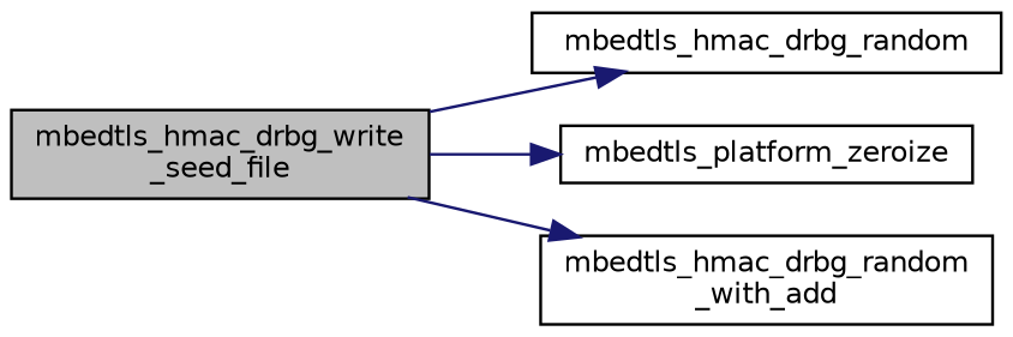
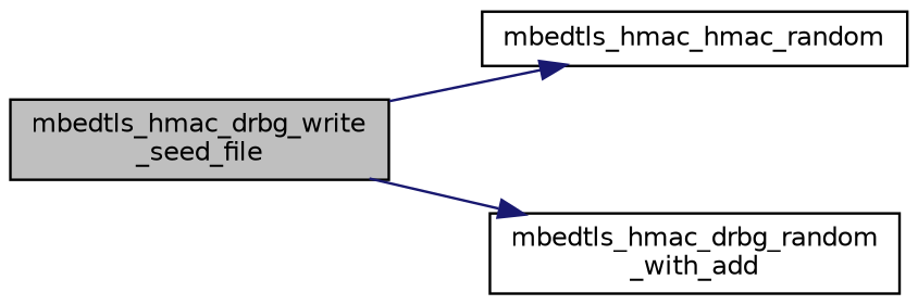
  digraph {
    rankdir=LR
    node [color=black fillcolor=white fontname=Helvetica fontsize=10 shape=record style=filled]
    edge [color=midnightblue fontname=Helvetica fontsize=10 labelfontname=Helvetica labelfontsize=10 style=solid]
    n1 [fillcolor=grey75 fontcolor=black height=0.2 label="mbedtls_hmac_drbg_write\l_seed_file" width=0.4]
-   n2 [height=0.2 label=mbedtls_hmac_drbg_random width=0.4]
-   n3 [height=0.2 label=mbedtls_platform_zeroize width=0.4]
+   n2 [height=0.2 label=mbedtls_hmac_hmac_random width=0.4]
    n4 [height=0.2 label="mbedtls_hmac_drbg_random\l_with_add" width=0.4]
    n1 -> n2
-   n1 -> n3
    n1 -> n4
  }
